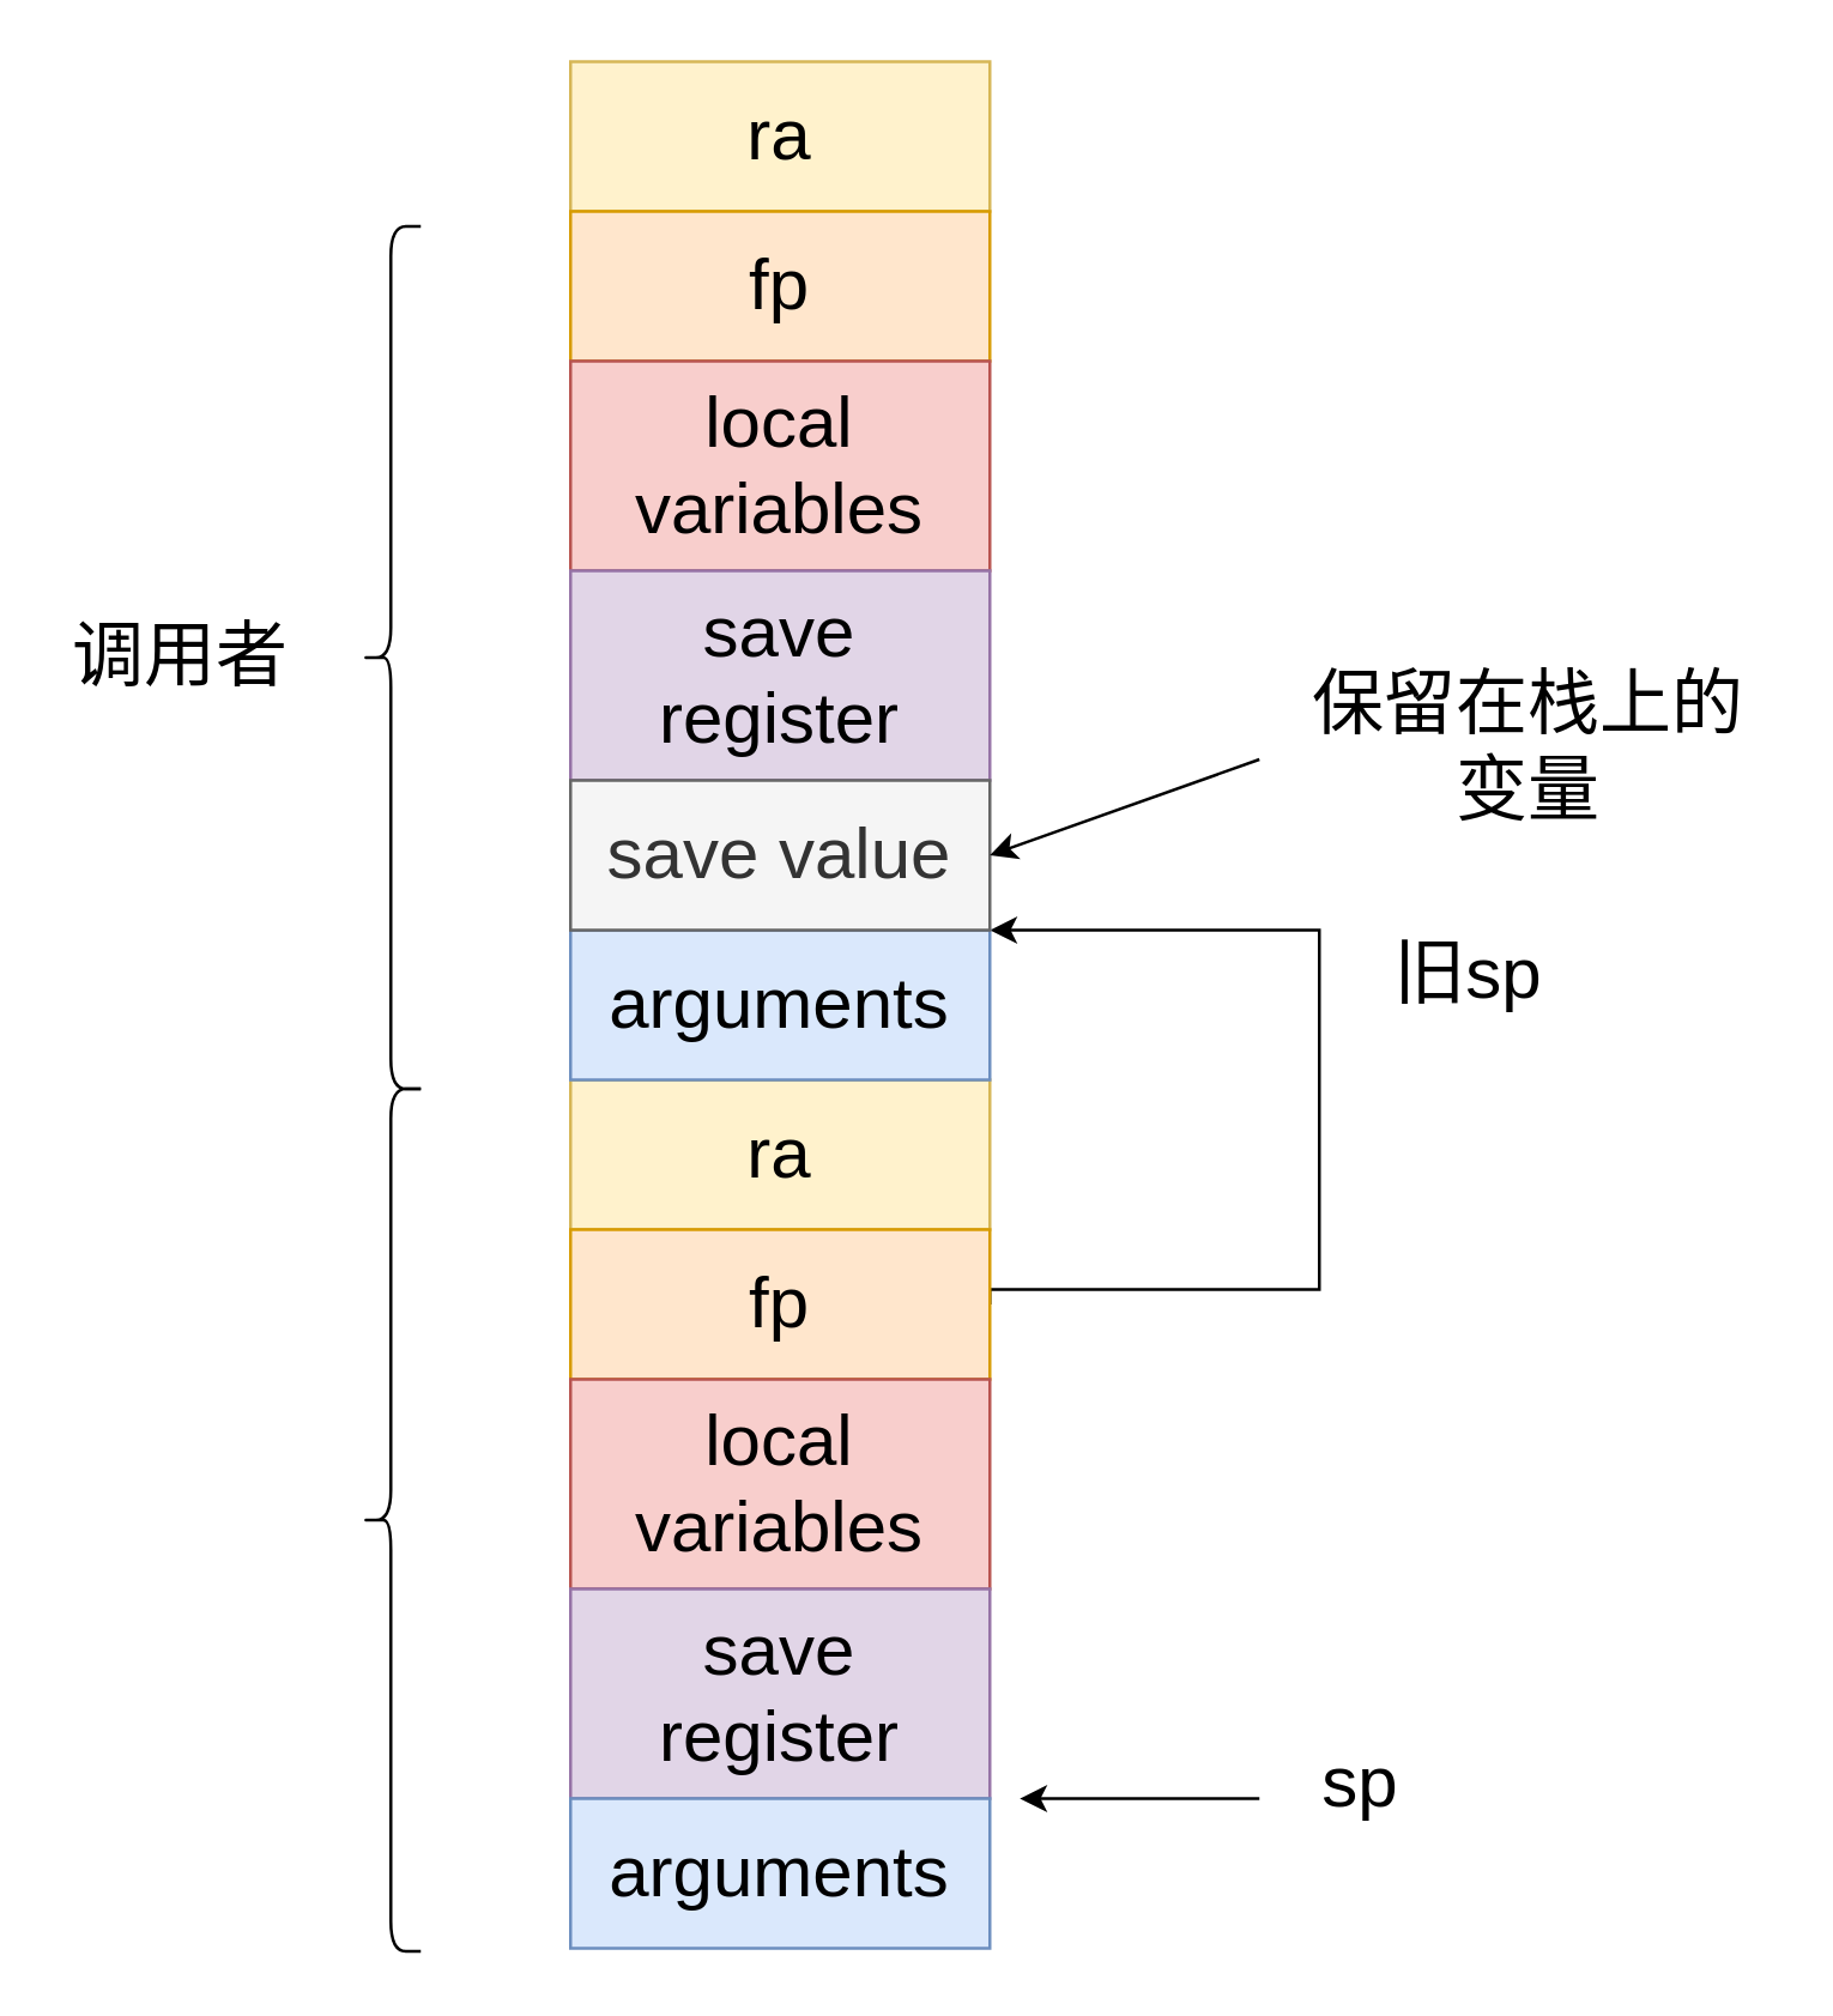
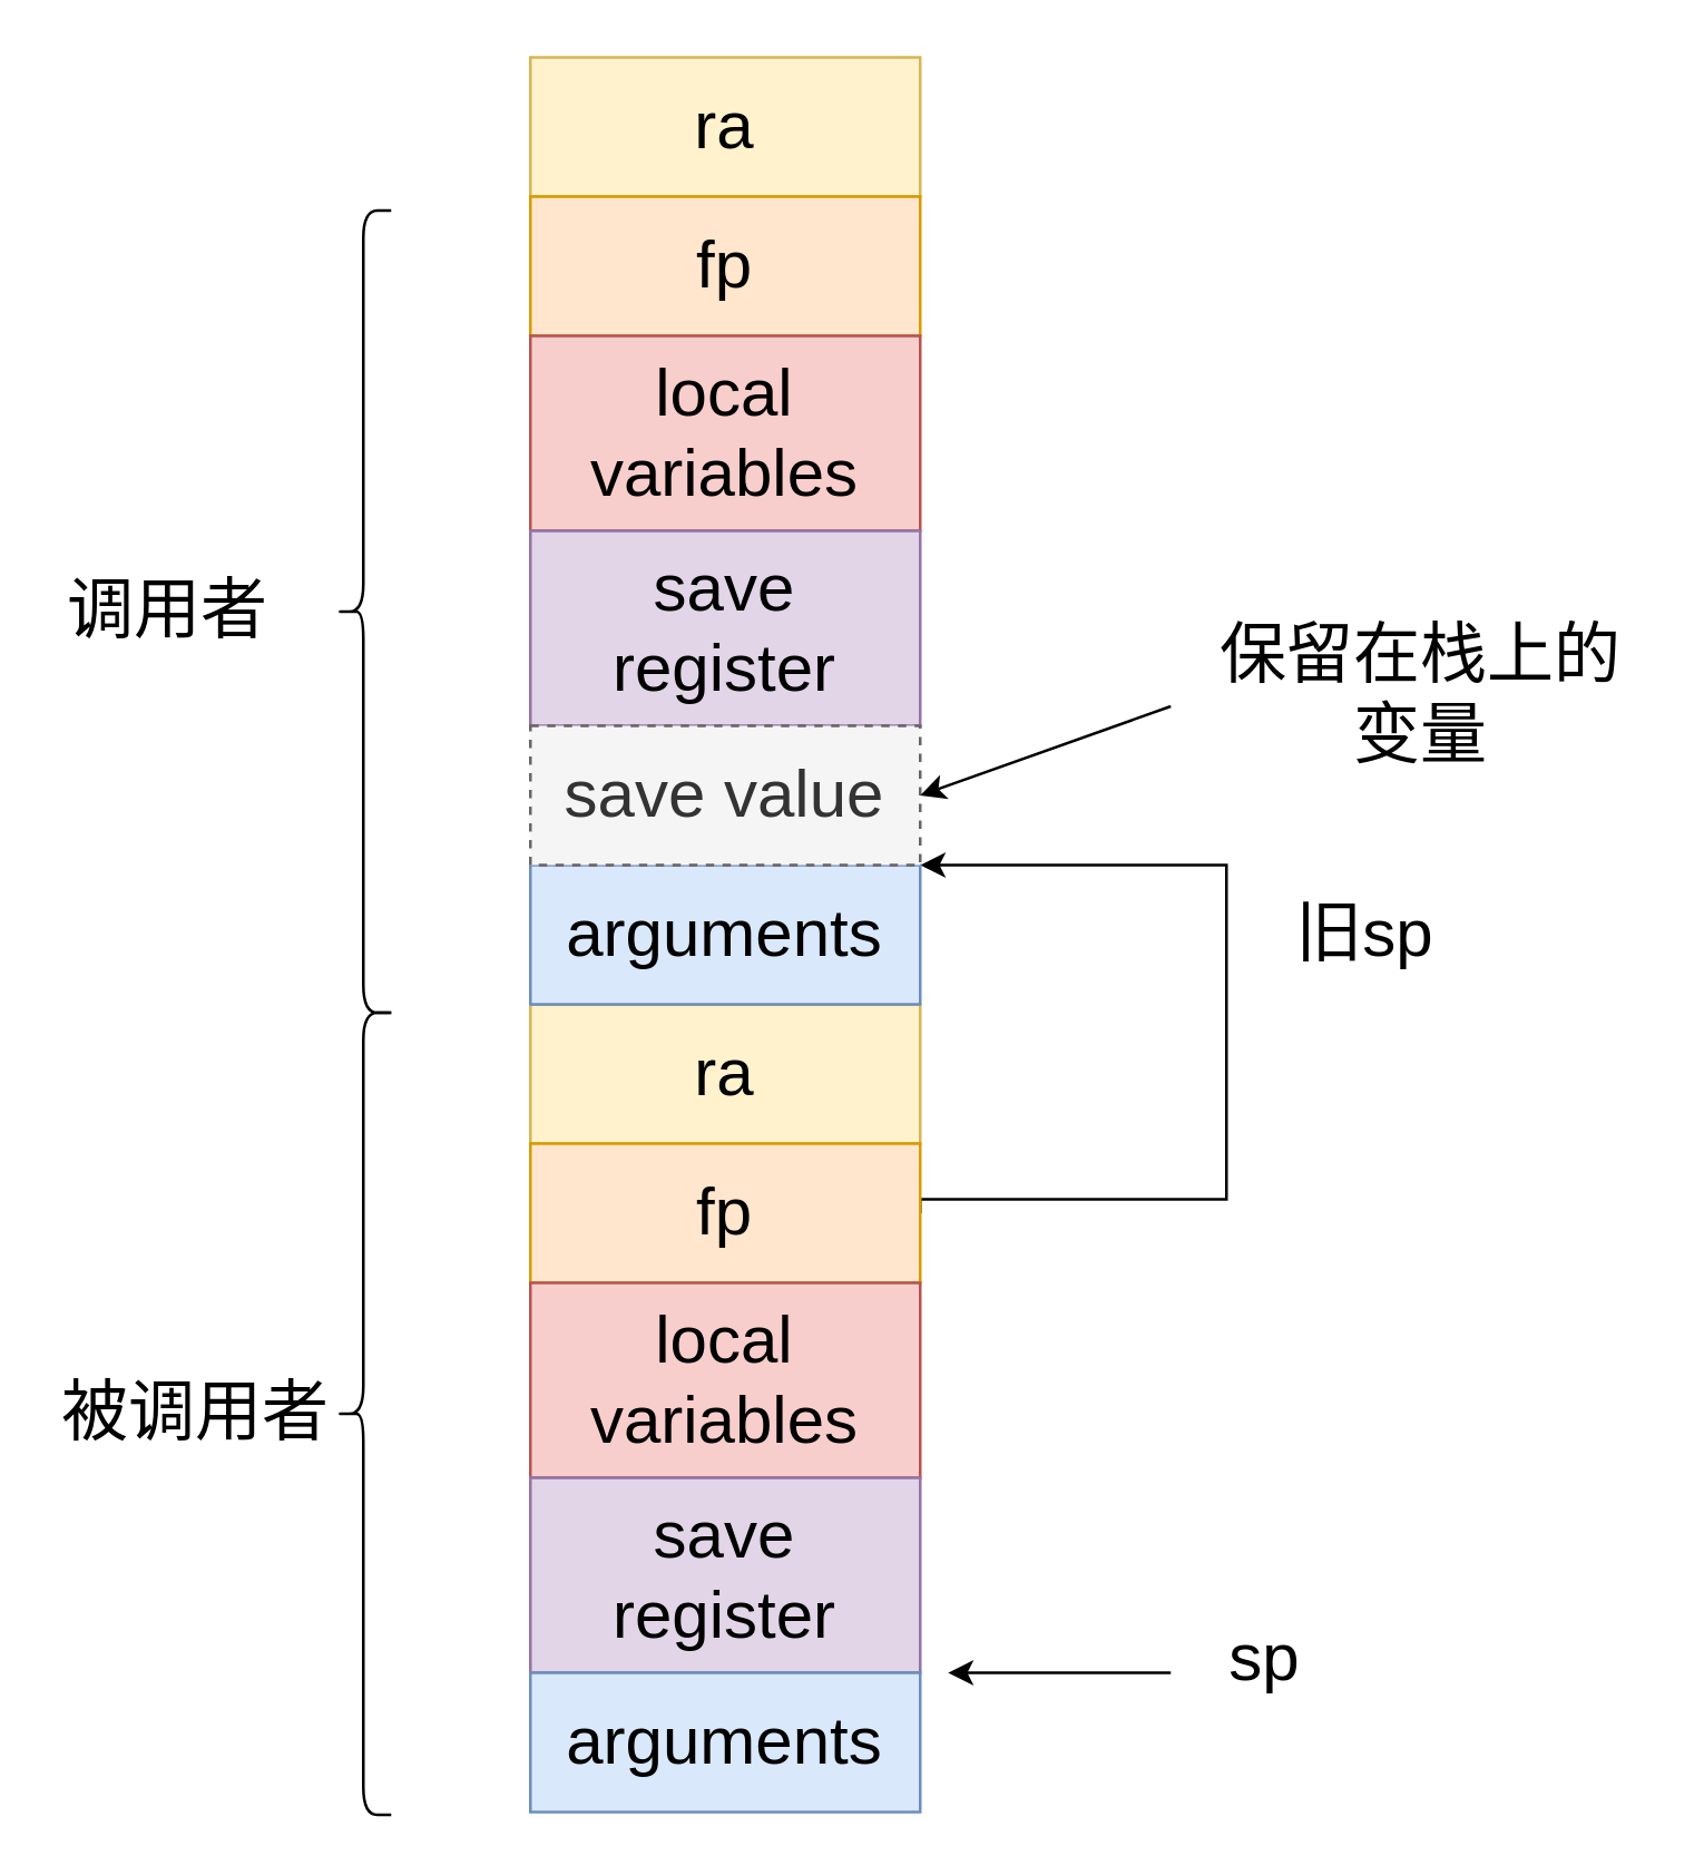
  <mxCell id="0" />
  <mxCell id="1" parent="0" />
  <mxCell id="2" value="&lt;font style=&quot;font-size: 24px;&quot;&gt;ra&lt;/font&gt;" style="rounded=0;whiteSpace=wrap;html=1;fillColor=#fff2cc;strokeColor=#d6b656;" vertex="1" parent="1"><mxGeometry x="190" y="360" width="140" height="50" as="geometry" /></mxCell>
  <mxCell id="3" style="edgeStyle=orthogonalEdgeStyle;rounded=0;orthogonalLoop=1;jettySize=auto;html=1;entryX=1;entryY=0;entryDx=0;entryDy=0;exitX=1;exitY=0.5;exitDx=0;exitDy=0;" edge="1" parent="1" source="4" target="14"><mxGeometry relative="1" as="geometry"><Array as="points"><mxPoint x="330" y="430" /><mxPoint x="440" y="430" /><mxPoint x="440" y="310" /></Array></mxGeometry></mxCell>
  <mxCell id="4" value="&lt;font style=&quot;font-size: 24px;&quot;&gt;fp&lt;/font&gt;" style="rounded=0;whiteSpace=wrap;html=1;fillColor=#ffe6cc;strokeColor=#d79b00;" vertex="1" parent="1"><mxGeometry x="190" y="410" width="140" height="50" as="geometry" /></mxCell>
  <mxCell id="5" value="&lt;font style=&quot;font-size: 24px;&quot;&gt;local variables&lt;/font&gt;" style="rounded=0;whiteSpace=wrap;html=1;fillColor=#f8cecc;strokeColor=#b85450;" vertex="1" parent="1"><mxGeometry x="190" y="460" width="140" height="70" as="geometry" /></mxCell>
  <mxCell id="6" value="&lt;font style=&quot;font-size: 24px;&quot;&gt;save&lt;/font&gt;&lt;div&gt;&lt;font style=&quot;&quot;&gt;&lt;span style=&quot;font-size: 24px;&quot;&gt;register&lt;/span&gt;&lt;/font&gt;&lt;/div&gt;" style="rounded=0;whiteSpace=wrap;html=1;fillColor=#e1d5e7;strokeColor=#9673a6;" vertex="1" parent="1"><mxGeometry x="190" y="530" width="140" height="70" as="geometry" /></mxCell>
  <mxCell id="7" value="&lt;font style=&quot;font-size: 24px;&quot;&gt;arguments&lt;/font&gt;" style="rounded=0;whiteSpace=wrap;html=1;fillColor=#dae8fc;strokeColor=#6c8ebf;" vertex="1" parent="1"><mxGeometry x="190" y="600" width="140" height="50" as="geometry" /></mxCell>
  <mxCell id="8" value="" style="endArrow=classic;html=1;rounded=0;" edge="1" parent="1"><mxGeometry width="50" height="50" relative="1" as="geometry"><mxPoint x="420" y="600" as="sourcePoint" /><mxPoint x="340" y="600" as="targetPoint" /></mxGeometry></mxCell>
  <mxCell id="9" value="&lt;font style=&quot;font-size: 24px;&quot;&gt;sp&lt;/font&gt;" style="text;html=1;align=center;verticalAlign=middle;whiteSpace=wrap;rounded=0;" vertex="1" parent="1"><mxGeometry x="424" y="580" width="60" height="30" as="geometry" /></mxCell>
  <mxCell id="10" value="&lt;font style=&quot;font-size: 24px;&quot;&gt;ra&lt;/font&gt;" style="rounded=0;whiteSpace=wrap;html=1;fillColor=#fff2cc;strokeColor=#d6b656;" vertex="1" parent="1"><mxGeometry x="190" y="20" width="140" height="50" as="geometry" /></mxCell>
  <mxCell id="11" value="&lt;font style=&quot;font-size: 24px;&quot;&gt;fp&lt;/font&gt;" style="rounded=0;whiteSpace=wrap;html=1;fillColor=#ffe6cc;strokeColor=#d79b00;" vertex="1" parent="1"><mxGeometry x="190" y="70" width="140" height="50" as="geometry" /></mxCell>
  <mxCell id="12" value="&lt;font style=&quot;font-size: 24px;&quot;&gt;local variables&lt;/font&gt;" style="rounded=0;whiteSpace=wrap;html=1;fillColor=#f8cecc;strokeColor=#b85450;" vertex="1" parent="1"><mxGeometry x="190" y="120" width="140" height="70" as="geometry" /></mxCell>
  <mxCell id="13" value="&lt;font style=&quot;font-size: 24px;&quot;&gt;save&lt;/font&gt;&lt;div&gt;&lt;font style=&quot;&quot;&gt;&lt;span style=&quot;font-size: 24px;&quot;&gt;register&lt;/span&gt;&lt;/font&gt;&lt;/div&gt;" style="rounded=0;whiteSpace=wrap;html=1;fillColor=#e1d5e7;strokeColor=#9673a6;" vertex="1" parent="1"><mxGeometry x="190" y="190" width="140" height="70" as="geometry" /></mxCell>
  <mxCell id="14" value="&lt;font style=&quot;font-size: 24px;&quot;&gt;arguments&lt;/font&gt;" style="rounded=0;whiteSpace=wrap;html=1;fillColor=#dae8fc;strokeColor=#6c8ebf;" vertex="1" parent="1"><mxGeometry x="190" y="310" width="140" height="50" as="geometry" /></mxCell>
  <mxCell id="15" value="" style="shape=curlyBracket;whiteSpace=wrap;html=1;rounded=1;labelPosition=left;verticalLabelPosition=middle;align=right;verticalAlign=middle;" vertex="1" parent="1"><mxGeometry x="120" y="75" width="20" height="288" as="geometry" /></mxCell>
  <mxCell id="16" value="&lt;font style=&quot;font-size: 24px;&quot;&gt;调用者&lt;/font&gt;" style="text;html=1;align=center;verticalAlign=middle;whiteSpace=wrap;rounded=0;" vertex="1" parent="1"><mxGeometry x="20" y="204" width="80" height="30" as="geometry" /></mxCell>
  <mxCell id="17" value="" style="shape=curlyBracket;whiteSpace=wrap;html=1;rounded=1;labelPosition=left;verticalLabelPosition=middle;align=right;verticalAlign=middle;" vertex="1" parent="1"><mxGeometry x="120" y="363" width="20" height="288" as="geometry" /></mxCell>
- <mxCell id="19" value="&lt;font style=&quot;font-size: 24px;&quot;&gt;save value&lt;/font&gt;" style="rounded=0;whiteSpace=wrap;html=1;fillColor=#f5f5f5;strokeColor=#666666;fontColor=#333333;" vertex="1" parent="1"><mxGeometry x="190" y="260" width="140" height="50" as="geometry" /></mxCell>
+ <mxCell id="18" value="&lt;font style=&quot;font-size: 24px;&quot;&gt;被调用者&lt;/font&gt;" style="text;html=1;align=center;verticalAlign=middle;whiteSpace=wrap;rounded=0;" vertex="1" parent="1"><mxGeometry x="20" y="492" width="100" height="30" as="geometry" /></mxCell>
+ <mxCell id="19" value="&lt;font style=&quot;font-size: 24px;&quot;&gt;save value&lt;/font&gt;" style="rounded=0;whiteSpace=wrap;html=1;fillColor=#f5f5f5;strokeColor=#666666;fontColor=#333333;dashed=1;" vertex="1" parent="1"><mxGeometry x="190" y="260" width="140" height="50" as="geometry" /></mxCell>
  <mxCell id="20" value="" style="endArrow=classic;html=1;rounded=0;entryX=1;entryY=0.5;entryDx=0;entryDy=0;" edge="1" parent="1" target="19"><mxGeometry width="50" height="50" relative="1" as="geometry"><mxPoint x="420" y="253" as="sourcePoint" /><mxPoint x="470" y="173" as="targetPoint" /></mxGeometry></mxCell>
  <mxCell id="21" value="&lt;span style=&quot;font-size: 24px;&quot;&gt;保留在栈上的变量&lt;/span&gt;" style="text;html=1;align=center;verticalAlign=middle;whiteSpace=wrap;rounded=0;" vertex="1" parent="1"><mxGeometry x="430" y="234" width="160" height="30" as="geometry" /></mxCell>
- <mxCell id="22" value="&lt;font style=&quot;font-size: 24px;&quot;&gt;旧sp&lt;/font&gt;" style="text;html=1;align=center;verticalAlign=middle;whiteSpace=wrap;rounded=0;" vertex="1" parent="1"><mxGeometry x="440" y="310" width="100" height="30" as="geometry" /></mxCell>
+ <mxCell id="22" value="&lt;font style=&quot;font-size: 24px;&quot;&gt;旧sp&lt;/font&gt;" style="text;html=1;align=center;verticalAlign=middle;whiteSpace=wrap;rounded=0;" vertex="1" parent="1"><mxGeometry x="440" y="320" width="100" height="30" as="geometry" /></mxCell>
